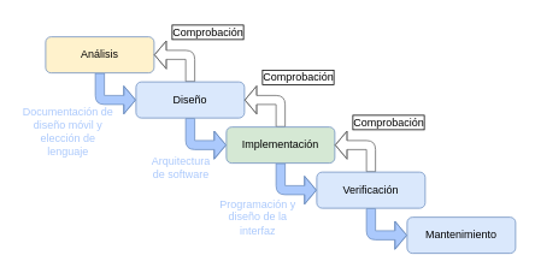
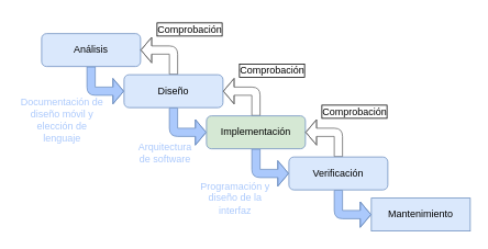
  <mxCell id="0" />
  <mxCell id="1" parent="0" />
  <mxCell id="2" style="edgeStyle=orthogonalEdgeStyle;rounded=1;orthogonalLoop=1;jettySize=auto;html=1;entryX=0;entryY=0.5;entryDx=0;entryDy=0;endArrow=block;endFill=1;shape=flexArrow;startSize=6;endSize=4;strokeWidth=1;fillColor=#ABC9FC;strokeColor=#6c8ebf;" edge="1" parent="1" source="3" target="6"><mxGeometry relative="1" as="geometry" /></mxCell>
- <mxCell id="3" value="Análisis" style="rounded=1;whiteSpace=wrap;html=1;fillColor=#fff2cc;strokeColor=#6c8ebf;" vertex="1" parent="1"><mxGeometry x="50" y="40" width="120" height="40" as="geometry" /></mxCell>
+ <mxCell id="3" value="Análisis" style="rounded=1;whiteSpace=wrap;html=1;fillColor=#dae8fc;strokeColor=#6c8ebf;" vertex="1" parent="1"><mxGeometry x="50" y="40" width="120" height="40" as="geometry" /></mxCell>
  <mxCell id="4" style="edgeStyle=orthogonalEdgeStyle;rounded=1;orthogonalLoop=1;jettySize=auto;html=1;entryX=1;entryY=0.5;entryDx=0;entryDy=0;endArrow=block;endFill=1;shape=flexArrow;startSize=6;endSize=4;strokeWidth=1;fillColor=#FFFFFF;strokeColor=#666666;" edge="1" parent="1" source="6" target="3"><mxGeometry relative="1" as="geometry" /></mxCell>
  <mxCell id="5" style="edgeStyle=orthogonalEdgeStyle;rounded=1;orthogonalLoop=1;jettySize=auto;html=1;entryX=0;entryY=0.5;entryDx=0;entryDy=0;endArrow=block;endFill=1;shape=flexArrow;startSize=6;endSize=4;strokeWidth=1;fillColor=#ABC9FC;strokeColor=#6c8ebf;" edge="1" parent="1" source="6" target="9"><mxGeometry relative="1" as="geometry" /></mxCell>
  <mxCell id="6" value="Diseño" style="rounded=1;whiteSpace=wrap;html=1;fillColor=#dae8fc;strokeColor=#6c8ebf;" vertex="1" parent="1"><mxGeometry x="150" y="90" width="120" height="40" as="geometry" /></mxCell>
  <mxCell id="7" style="edgeStyle=orthogonalEdgeStyle;rounded=1;orthogonalLoop=1;jettySize=auto;html=1;entryX=1;entryY=0.5;entryDx=0;entryDy=0;endArrow=block;endFill=1;shape=flexArrow;startSize=6;endSize=4;strokeWidth=1;fillColor=#FFFFFF;strokeColor=#666666;" edge="1" parent="1" source="9" target="6"><mxGeometry relative="1" as="geometry" /></mxCell>
  <mxCell id="8" style="edgeStyle=orthogonalEdgeStyle;rounded=1;orthogonalLoop=1;jettySize=auto;html=1;entryX=0;entryY=0.5;entryDx=0;entryDy=0;endArrow=block;endFill=1;shape=flexArrow;startSize=6;endSize=4;strokeWidth=1;fillColor=#ABC9FC;strokeColor=#6c8ebf;labelBackgroundColor=#abc9fc;" edge="1" parent="1" source="9" target="12"><mxGeometry relative="1" as="geometry" /></mxCell>
  <mxCell id="9" value="Implementación" style="rounded=1;whiteSpace=wrap;html=1;fillColor=#d5e8d4;strokeColor=#6c8ebf;" vertex="1" parent="1"><mxGeometry x="250" y="140" width="120" height="40" as="geometry" /></mxCell>
  <mxCell id="10" style="edgeStyle=orthogonalEdgeStyle;rounded=1;orthogonalLoop=1;jettySize=auto;html=1;entryX=1;entryY=0.5;entryDx=0;entryDy=0;endArrow=block;endFill=1;shape=flexArrow;startSize=6;endSize=4;strokeWidth=1;fillColor=#FFFFFF;strokeColor=#666666;" edge="1" parent="1" source="12" target="9"><mxGeometry relative="1" as="geometry" /></mxCell>
  <mxCell id="11" style="edgeStyle=orthogonalEdgeStyle;rounded=1;orthogonalLoop=1;jettySize=auto;html=1;entryX=0;entryY=0.5;entryDx=0;entryDy=0;endArrow=block;endFill=1;shape=flexArrow;startSize=6;endSize=4;strokeWidth=1;fillColor=#ABC9FC;strokeColor=#6c8ebf;" edge="1" parent="1" source="12" target="13"><mxGeometry relative="1" as="geometry" /></mxCell>
  <mxCell id="12" value="Verificación" style="rounded=1;whiteSpace=wrap;html=1;fillColor=#dae8fc;strokeColor=#6c8ebf;" vertex="1" parent="1"><mxGeometry x="350" y="190" width="120" height="40" as="geometry" /></mxCell>
- <mxCell id="13" value="Mantenimiento" style="rounded=1;whiteSpace=wrap;html=1;fillColor=#dae8fc;strokeColor=#6c8ebf;" vertex="1" parent="1"><mxGeometry x="450" y="240" width="120" height="40" as="geometry" /></mxCell>
+ <mxCell id="13" value="Mantenimiento" style="whiteSpace=wrap;html=1;fillColor=#dae8fc;strokeColor=#6c8ebf;rounded=0;" vertex="1" parent="1"><mxGeometry x="450" y="240" width="120" height="40" as="geometry" /></mxCell>
  <mxCell id="14" value="Documentación de diseño móvil y elección de lenguaje" style="text;html=1;strokeColor=none;fillColor=none;align=center;verticalAlign=middle;whiteSpace=wrap;rounded=0;fontColor=#abc9fc;" vertex="1" parent="1"><mxGeometry x="20" y="130" width="110" height="30" as="geometry" /></mxCell>
  <mxCell id="15" value="Arquitectura de software" style="text;html=1;strokeColor=none;fillColor=none;align=center;verticalAlign=middle;whiteSpace=wrap;rounded=0;fontColor=#abc9fc;" vertex="1" parent="1"><mxGeometry x="170" y="170" width="60" height="30" as="geometry" /></mxCell>
  <mxCell id="16" value="Programación y diseño de la interfaz" style="text;html=1;strokeColor=none;fillColor=none;align=center;verticalAlign=middle;whiteSpace=wrap;rounded=0;fontColor=#abc9fc;" vertex="1" parent="1"><mxGeometry x="240" y="230" width="90" height="20" as="geometry" /></mxCell>
  <mxCell id="17" value="Comprobación" style="text;strokeColor=none;fillColor=none;align=center;verticalAlign=middle;whiteSpace=wrap;rounded=0;labelBorderColor=default;labelBackgroundColor=none;html=1;" vertex="1" parent="1"><mxGeometry x="390" y="120" width="80" height="30" as="geometry" /></mxCell>
  <mxCell id="18" value="Comprobación" style="text;strokeColor=none;fillColor=none;align=center;verticalAlign=middle;whiteSpace=wrap;rounded=0;labelBorderColor=default;labelBackgroundColor=none;html=1;" vertex="1" parent="1"><mxGeometry x="290" y="70" width="80" height="30" as="geometry" /></mxCell>
  <mxCell id="19" value="Comprobación" style="text;strokeColor=none;fillColor=none;align=center;verticalAlign=middle;whiteSpace=wrap;rounded=0;labelBorderColor=default;labelBackgroundColor=none;html=1;" vertex="1" parent="1"><mxGeometry x="190" y="20" width="80" height="30" as="geometry" /></mxCell>
